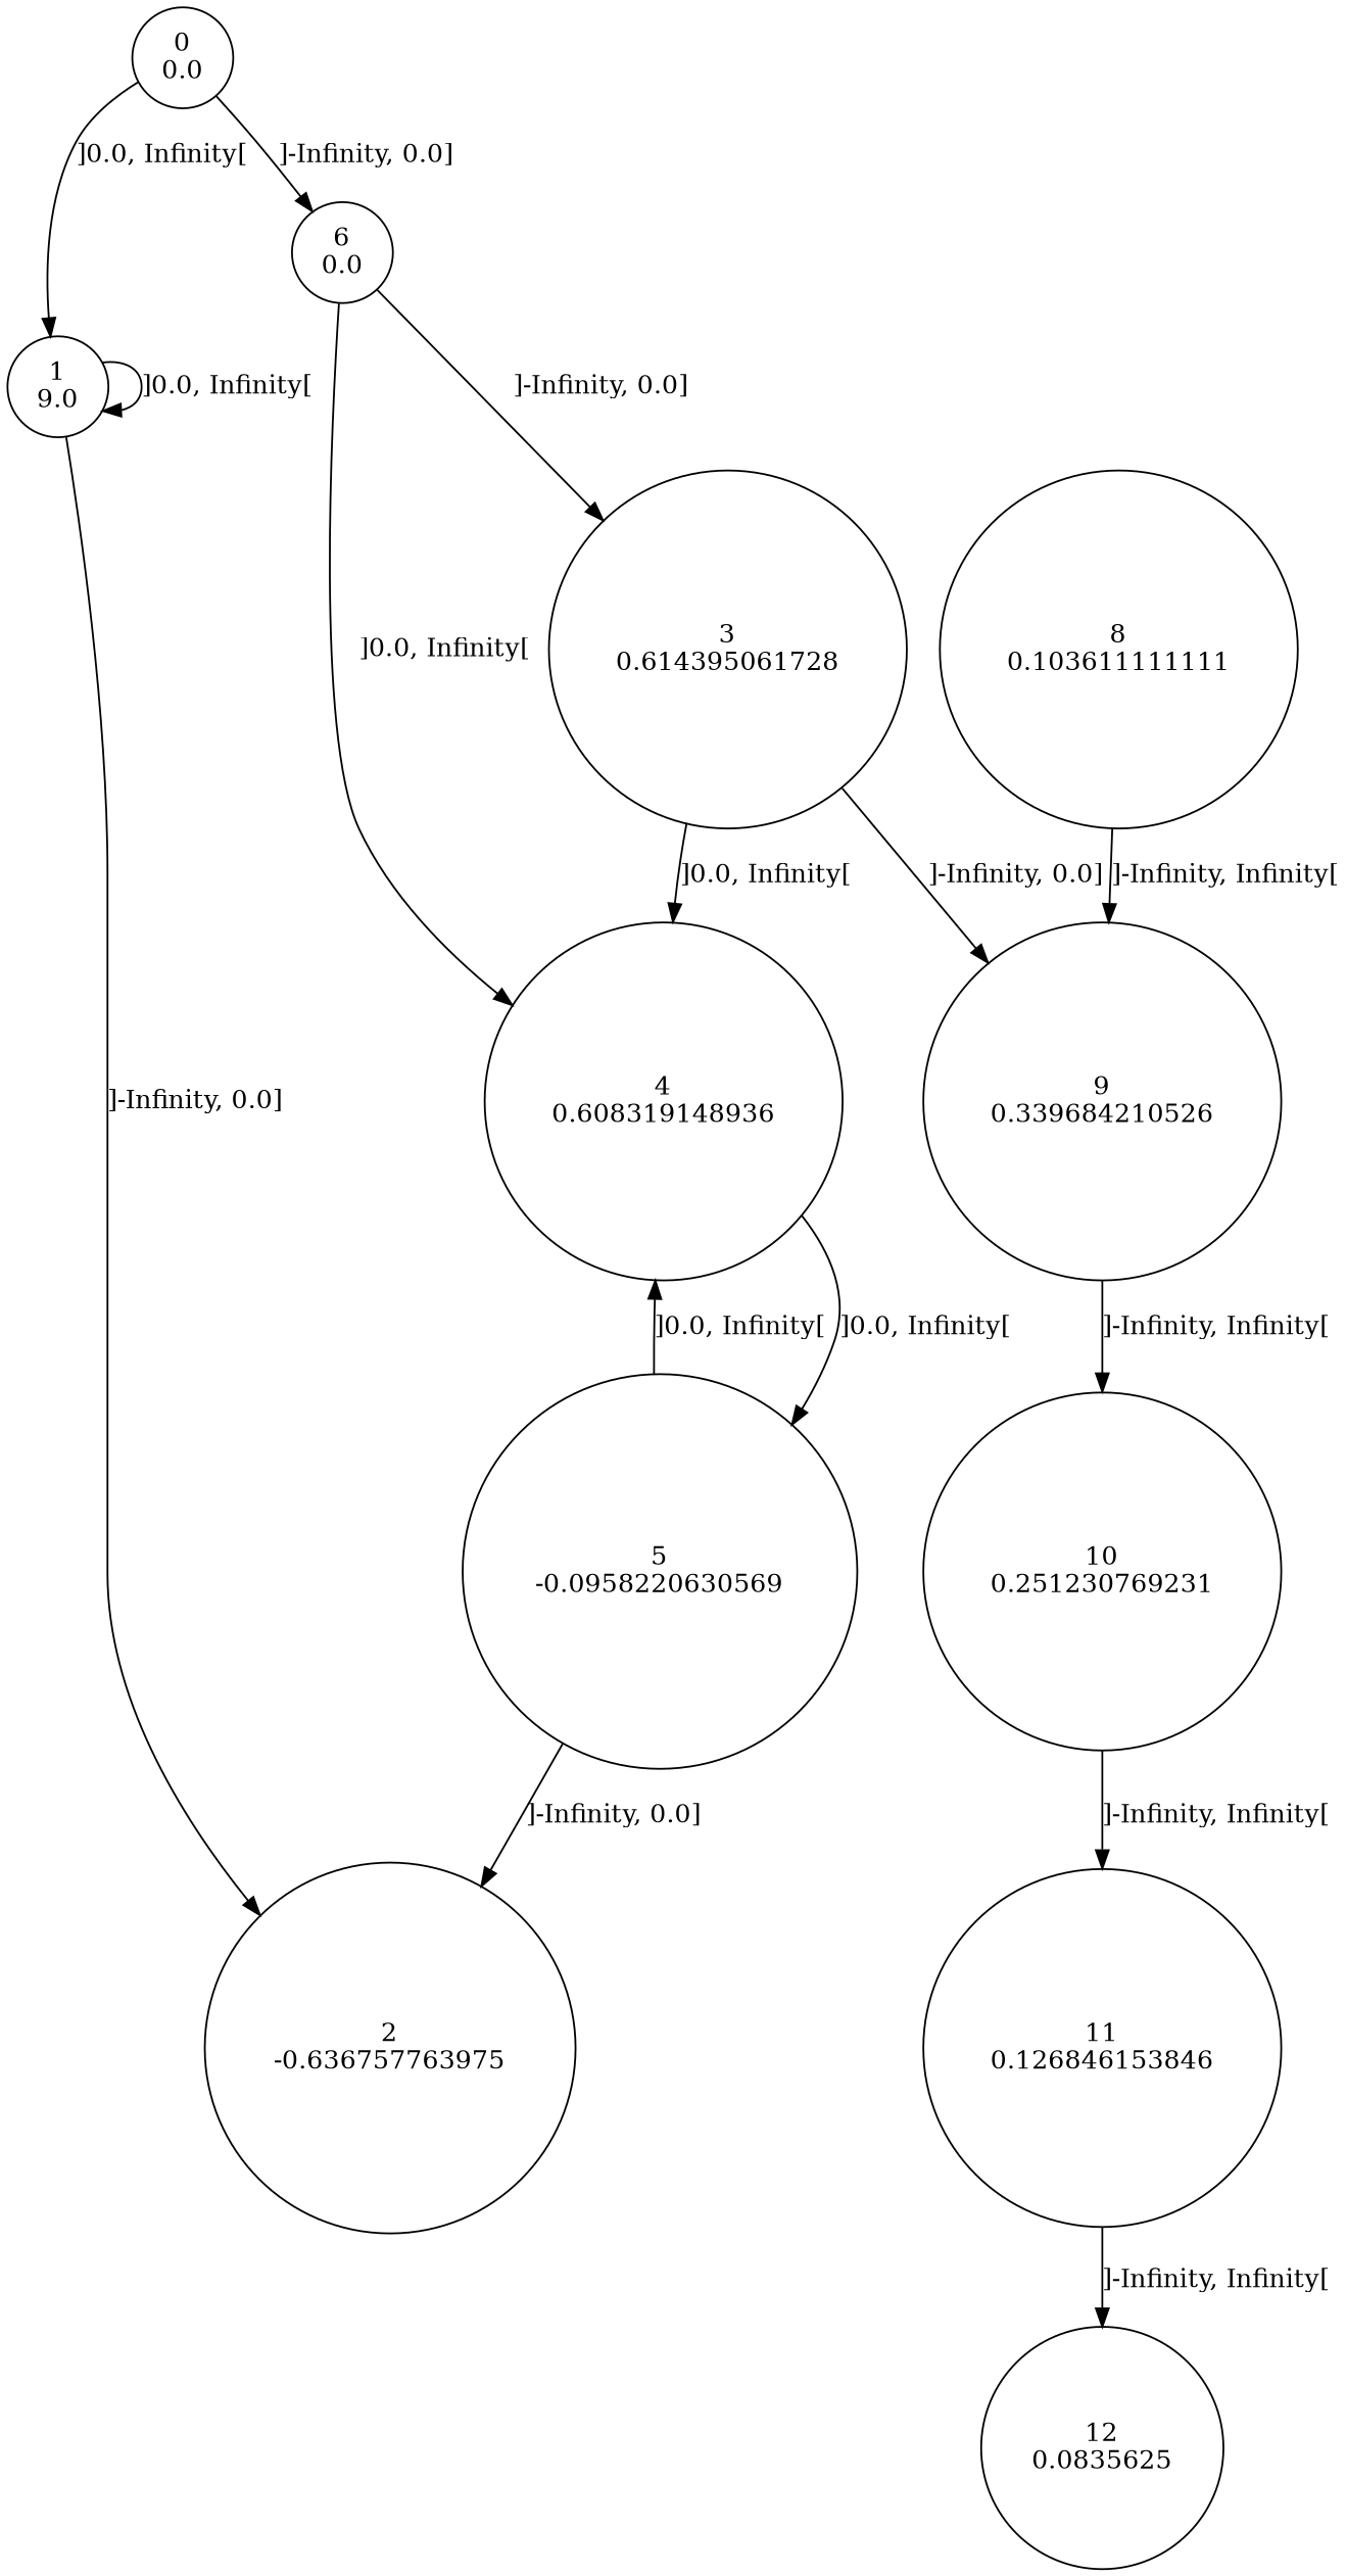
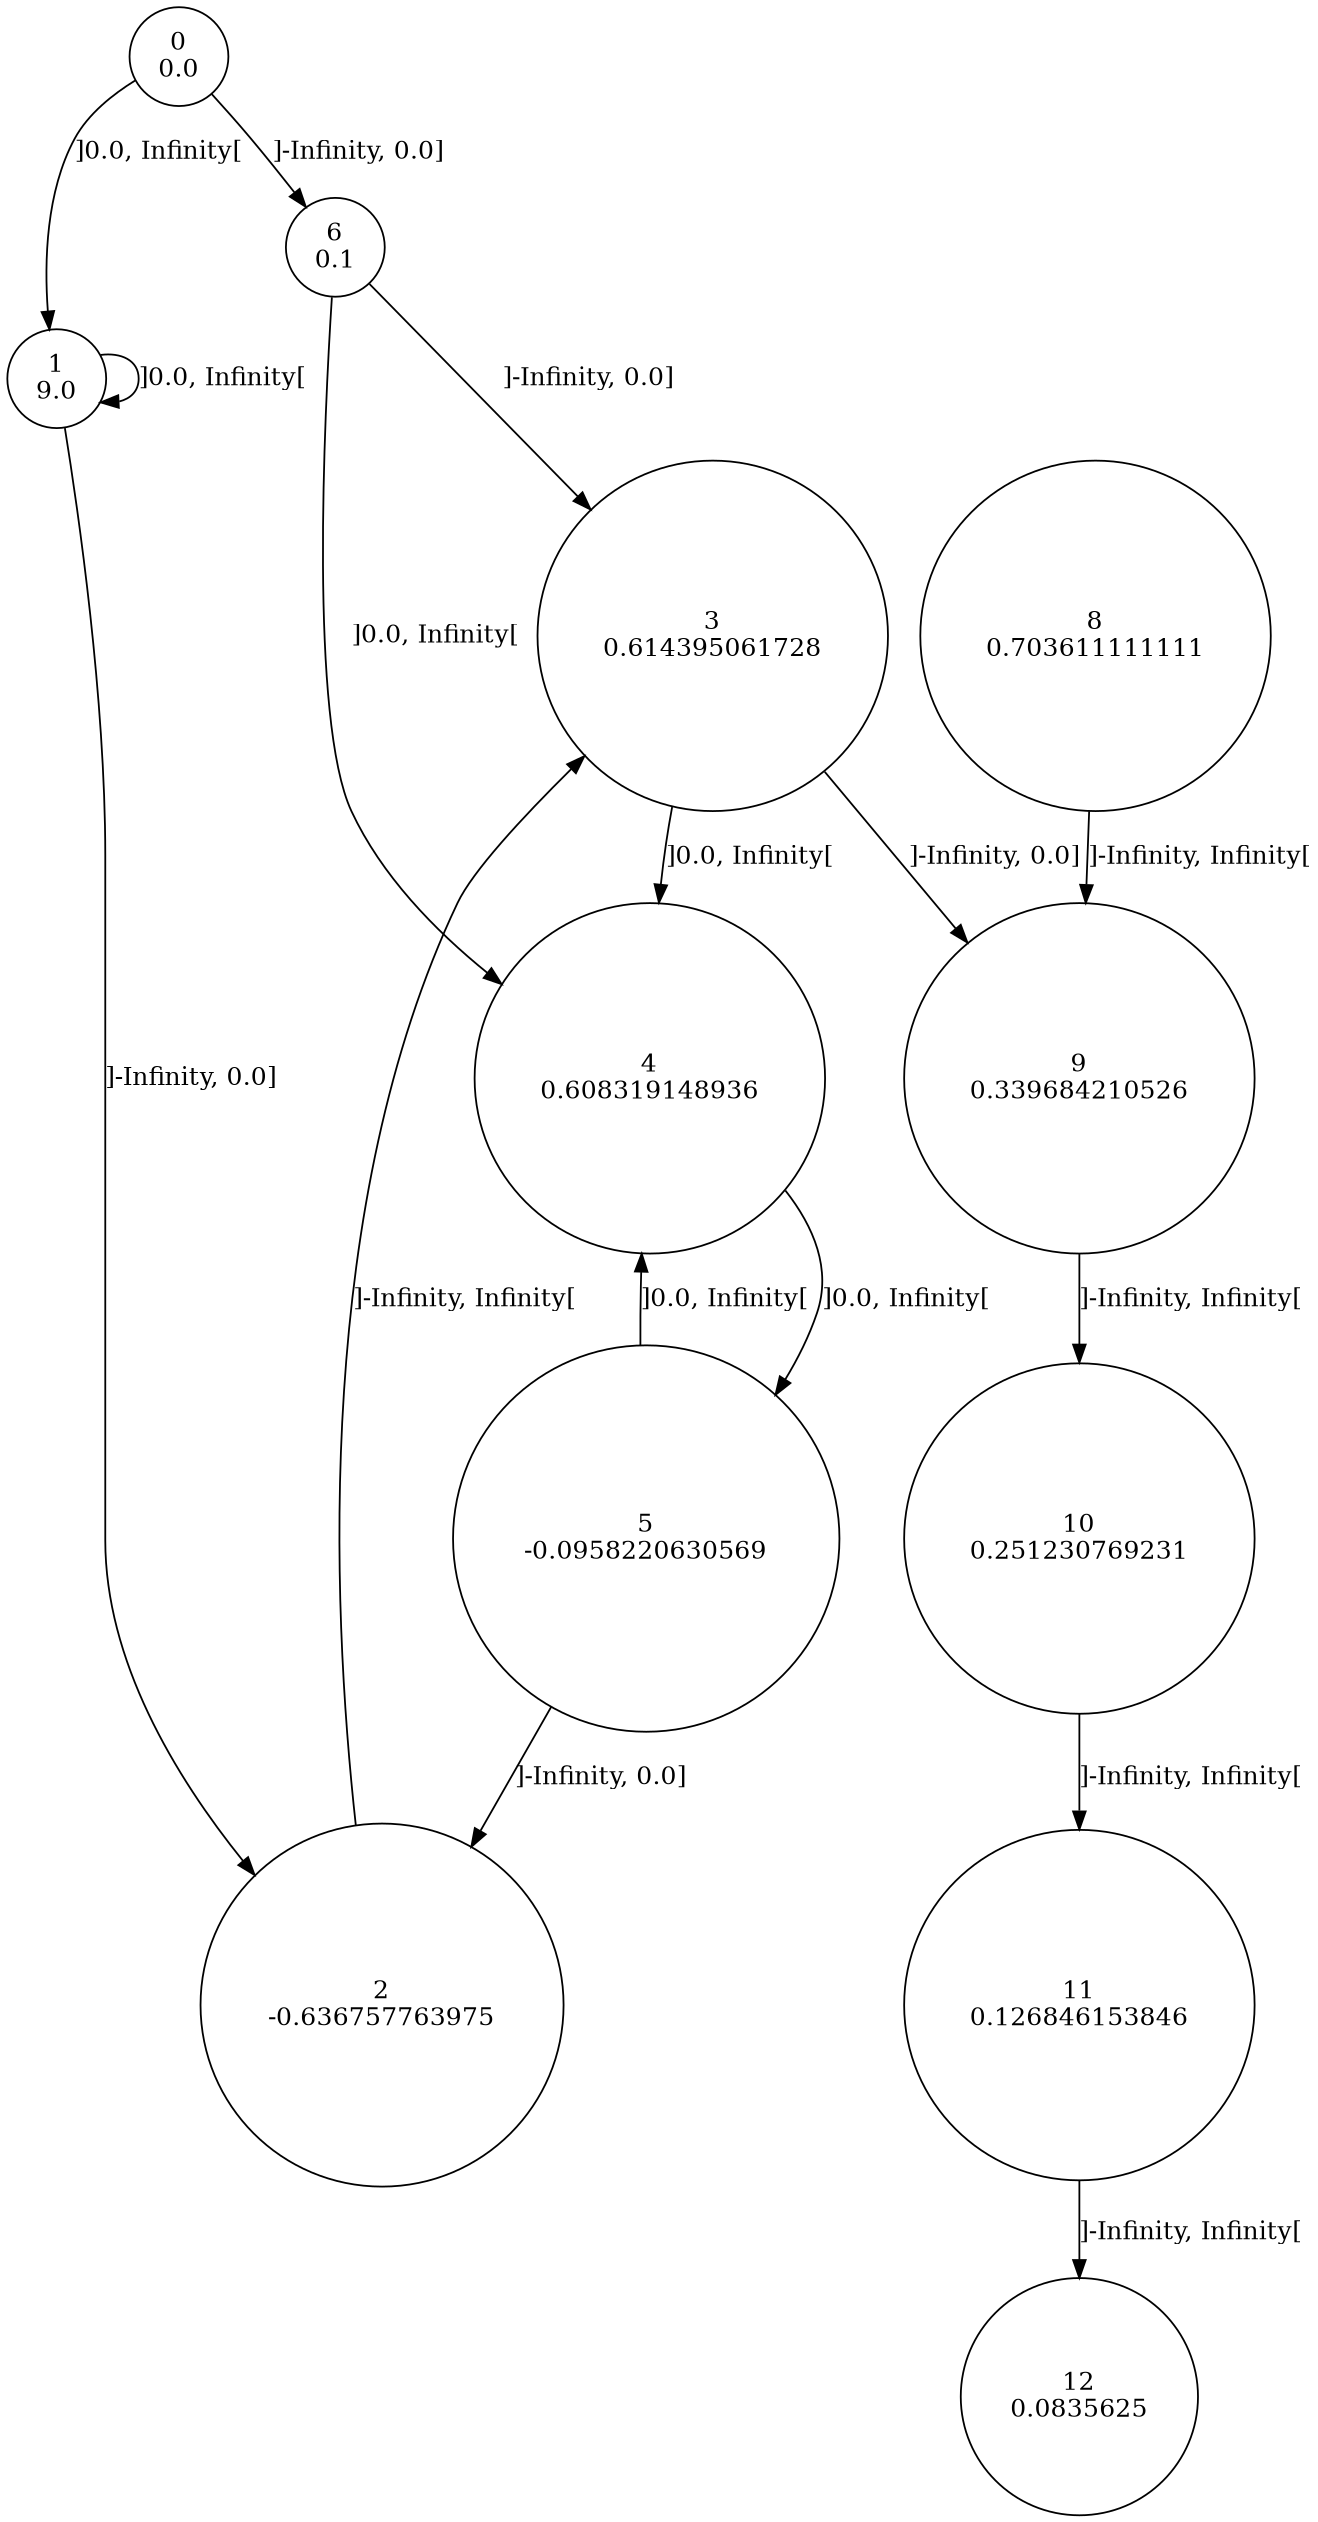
  digraph {
    node [shape=circle]
    n1 [label="0\n0.0"]
-   n2 [label="6\n0.0"]
+   n2 [label="6\n0.1"]
    n3 [label="1\n9.0"]
    n4 [label="3\n0.614395061728"]
    n5 [label="4\n0.608319148936"]
    n6 [label="2\n-0.636757763975"]
    n7 [label="9\n0.339684210526"]
    n8 [label="5\n-0.0958220630569"]
    n9 [label="10\n0.251230769231"]
    n10 [label="11\n0.126846153846"]
-   n11 [label="8\n0.103611111111"]
+   n11 [label="8\n0.703611111111"]
    n12 [label="12\n0.0835625"]
    n1 -> n2 [label="]-Infinity, 0.0]"]
    n1 -> n3 [label="]0.0, Infinity["]
    n2 -> n4 [label="]-Infinity, 0.0]"]
    n2 -> n5 [label="]0.0, Infinity["]
    n3 -> n3 [label="]0.0, Infinity["]
    n3 -> n6 [label="]-Infinity, 0.0]"]
    n4 -> n5 [label="]0.0, Infinity["]
    n4 -> n7 [label="]-Infinity, 0.0]"]
    n5 -> n8 [label="]0.0, Infinity["]
+   n6 -> n4 [label="]-Infinity, Infinity["]
    n7 -> n9 [label="]-Infinity, Infinity["]
    n8 -> n5 [label="]0.0, Infinity["]
    n8 -> n6 [label="]-Infinity, 0.0]"]
    n9 -> n10 [label="]-Infinity, Infinity["]
    n10 -> n12 [label="]-Infinity, Infinity["]
    n11 -> n7 [label="]-Infinity, Infinity["]
  }
